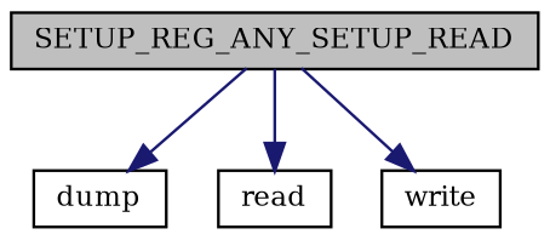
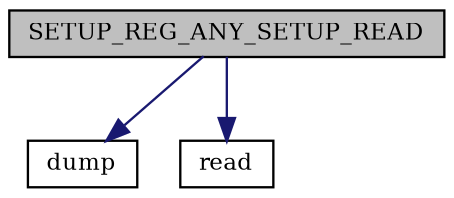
  digraph {
    fontname="DejaVu Serif"
    rankdir=TB
    node [color=black fillcolor=white fontname="DejaVu Serif" fontsize=10 shape=record style=filled]
    edge [color=midnightblue fontname="DejaVu Serif" fontsize=10 labelfontname=Helvetica labelfontsize=10 style=solid]
    n1 [fillcolor=grey75 fontcolor=black height=0.2 label=SETUP_REG_ANY_SETUP_READ width=0.4]
    n2 [height=0.2 label=dump width=0.4]
    n3 [height=0.2 label=read width=0.4]
-   n4 [height=0.2 label=write width=0.4]
    n1 -> n2
    n1 -> n3
-   n1 -> n4
  }
